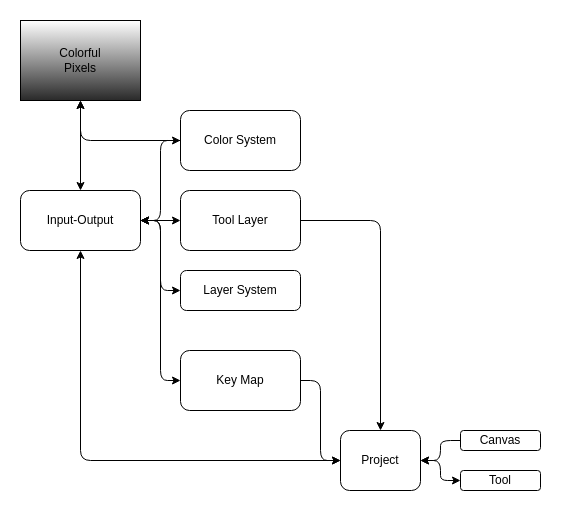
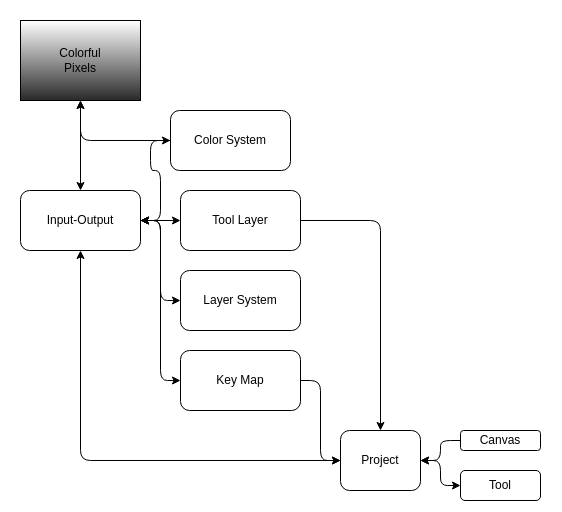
  <mxCell id="0" />
  <mxCell id="1" parent="0" />
  <mxCell id="2" style="edgeStyle=orthogonalEdgeStyle;rounded=1;orthogonalLoop=1;jettySize=auto;html=1;entryX=0;entryY=0.5;entryDx=0;entryDy=0;curved=0;exitX=1;exitY=0.5;exitDx=0;exitDy=0;startArrow=classic;startFill=1;" edge="1" parent="1" source="20" target="14"><mxGeometry relative="1" as="geometry" /></mxCell>
  <mxCell id="3" style="edgeStyle=orthogonalEdgeStyle;rounded=1;orthogonalLoop=1;jettySize=auto;html=1;entryX=0;entryY=0.5;entryDx=0;entryDy=0;curved=0;exitX=1;exitY=0.5;exitDx=0;exitDy=0;startArrow=classic;startFill=1;" edge="1" parent="1" source="20" target="12"><mxGeometry relative="1" as="geometry" /></mxCell>
  <mxCell id="4" style="edgeStyle=orthogonalEdgeStyle;rounded=1;orthogonalLoop=1;jettySize=auto;html=1;entryX=0;entryY=0.5;entryDx=0;entryDy=0;curved=0;exitX=1;exitY=0.5;exitDx=0;exitDy=0;startArrow=classic;startFill=1;" edge="1" parent="1" source="20" target="11"><mxGeometry relative="1" as="geometry" /></mxCell>
  <mxCell id="5" style="edgeStyle=orthogonalEdgeStyle;rounded=1;orthogonalLoop=1;jettySize=auto;html=1;entryX=0;entryY=0.5;entryDx=0;entryDy=0;curved=0;exitX=1;exitY=0.5;exitDx=0;exitDy=0;startArrow=classic;startFill=1;" edge="1" parent="1" source="20" target="9"><mxGeometry relative="1" as="geometry" /></mxCell>
  <mxCell id="6" style="edgeStyle=orthogonalEdgeStyle;rounded=1;orthogonalLoop=1;jettySize=auto;html=1;entryX=0.5;entryY=0;entryDx=0;entryDy=0;startArrow=classic;startFill=1;" edge="1" parent="1" source="7" target="20"><mxGeometry relative="1" as="geometry" /></mxCell>
  <mxCell id="7" value="Colorful&lt;div&gt;Pixels&lt;/div&gt;" style="rounded=0;whiteSpace=wrap;html=1;gradientColor=#292929;" vertex="1" parent="1"><mxGeometry x="20" width="120" height="80" as="geometry" y="20" /></mxCell>
  <mxCell id="8" style="edgeStyle=orthogonalEdgeStyle;rounded=1;orthogonalLoop=1;jettySize=auto;html=1;curved=0;" edge="1" parent="1" source="9" target="7"><mxGeometry relative="1" as="geometry" /></mxCell>
- <mxCell id="9" value="Color System" style="rounded=1;whiteSpace=wrap;html=1;" vertex="1" parent="1"><mxGeometry x="180" y="110" width="120" height="60" as="geometry" /></mxCell>
+ <mxCell id="9" value="Color System" style="rounded=1;whiteSpace=wrap;html=1;" vertex="1" parent="1"><mxGeometry x="170" y="110" width="120" height="60" as="geometry" /></mxCell>
  <mxCell id="10" style="edgeStyle=orthogonalEdgeStyle;rounded=1;orthogonalLoop=1;jettySize=auto;html=1;curved=0;" edge="1" parent="1" source="11" target="18"><mxGeometry relative="1" as="geometry" /></mxCell>
  <mxCell id="11" value="Tool Layer" style="rounded=1;whiteSpace=wrap;html=1;" vertex="1" parent="1"><mxGeometry x="180" y="190" width="120" height="60" as="geometry" /></mxCell>
- <mxCell id="12" value="Layer System" style="rounded=1;whiteSpace=wrap;html=1;" vertex="1" parent="1"><mxGeometry x="180" y="270" width="120" height="40" as="geometry" /></mxCell>
+ <mxCell id="12" value="Layer System" style="rounded=1;whiteSpace=wrap;html=1;" vertex="1" parent="1"><mxGeometry x="180" y="270" width="120" height="60" as="geometry" /></mxCell>
  <mxCell id="13" style="edgeStyle=orthogonalEdgeStyle;rounded=1;orthogonalLoop=1;jettySize=auto;html=1;entryX=0;entryY=0.5;entryDx=0;entryDy=0;curved=0;" edge="1" parent="1" source="14" target="18"><mxGeometry relative="1" as="geometry" /></mxCell>
  <mxCell id="14" value="Key Map" style="rounded=1;whiteSpace=wrap;html=1;" vertex="1" parent="1"><mxGeometry x="180" y="350" width="120" height="60" as="geometry" /></mxCell>
  <mxCell id="15" style="edgeStyle=orthogonalEdgeStyle;rounded=1;orthogonalLoop=1;jettySize=auto;html=1;entryX=0;entryY=0.5;entryDx=0;entryDy=0;curved=0;startArrow=classic;startFill=1;endArrow=none;" edge="1" parent="1" source="18" target="19"><mxGeometry relative="1" as="geometry" /></mxCell>
  <mxCell id="16" style="edgeStyle=orthogonalEdgeStyle;rounded=1;orthogonalLoop=1;jettySize=auto;html=1;entryX=0;entryY=0.5;entryDx=0;entryDy=0;curved=0;startArrow=classic;startFill=1;" edge="1" parent="1" source="18" target="21"><mxGeometry relative="1" as="geometry" /></mxCell>
  <mxCell id="17" style="edgeStyle=orthogonalEdgeStyle;rounded=1;orthogonalLoop=1;jettySize=auto;html=1;entryX=0.5;entryY=1;entryDx=0;entryDy=0;startArrow=classic;startFill=1;curved=0;" edge="1" parent="1" source="18" target="20"><mxGeometry relative="1" as="geometry" /></mxCell>
  <mxCell id="18" value="Project" style="rounded=1;whiteSpace=wrap;html=1;" vertex="1" parent="1"><mxGeometry x="340" y="430" width="80" height="60" as="geometry" /></mxCell>
  <mxCell id="19" value="Canvas" style="rounded=1;whiteSpace=wrap;html=1;" vertex="1" parent="1"><mxGeometry x="460" y="430" width="80" height="20" as="geometry" /></mxCell>
  <mxCell id="20" value="Input-Output" style="rounded=1;whiteSpace=wrap;html=1;" vertex="1" parent="1"><mxGeometry x="20" y="190" width="120" height="60" as="geometry" /></mxCell>
- <mxCell id="21" value="Tool" style="rounded=1;whiteSpace=wrap;html=1;" vertex="1" parent="1"><mxGeometry x="460" y="470" width="80" height="20" as="geometry" /></mxCell>
+ <mxCell id="21" value="Tool" style="rounded=1;whiteSpace=wrap;html=1;" vertex="1" parent="1"><mxGeometry x="460" y="470" width="80" height="30" as="geometry" /></mxCell>
